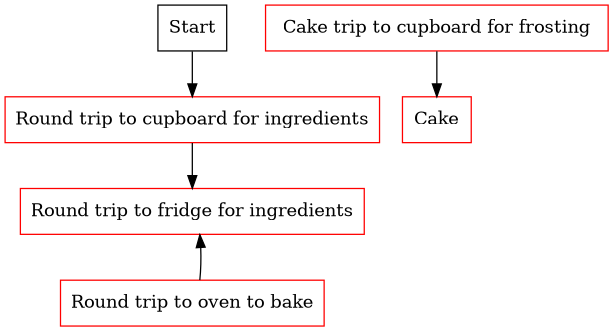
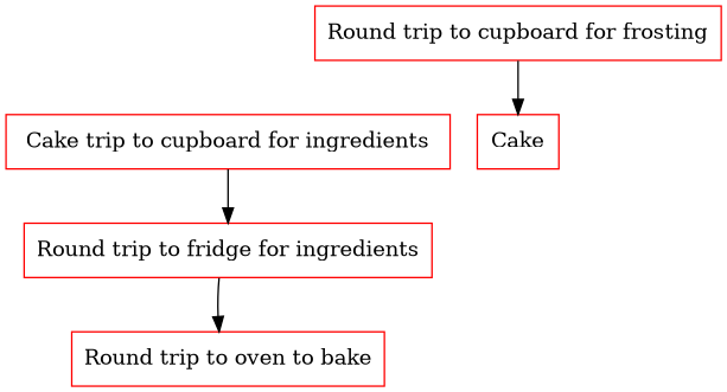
  digraph {
    node [color=red shape=box]
-   n1 [color=black label=Start]
-   n2 [label="Round trip to cupboard for ingredients"]
+   n2 [label="Cake trip to cupboard for ingredients"]
    n3 [label="Round trip to fridge for ingredients"]
    n4 [label="Round trip to oven to bake"]
-   n5 [label="Cake trip to cupboard for frosting"]
+   n5 [label="Round trip to cupboard for frosting"]
    n6 [label=Cake]
-   n1 -> n2
    n2 -> n3
-   n4 -> n3
+   n3 -> n4
    n5 -> n6
  }
